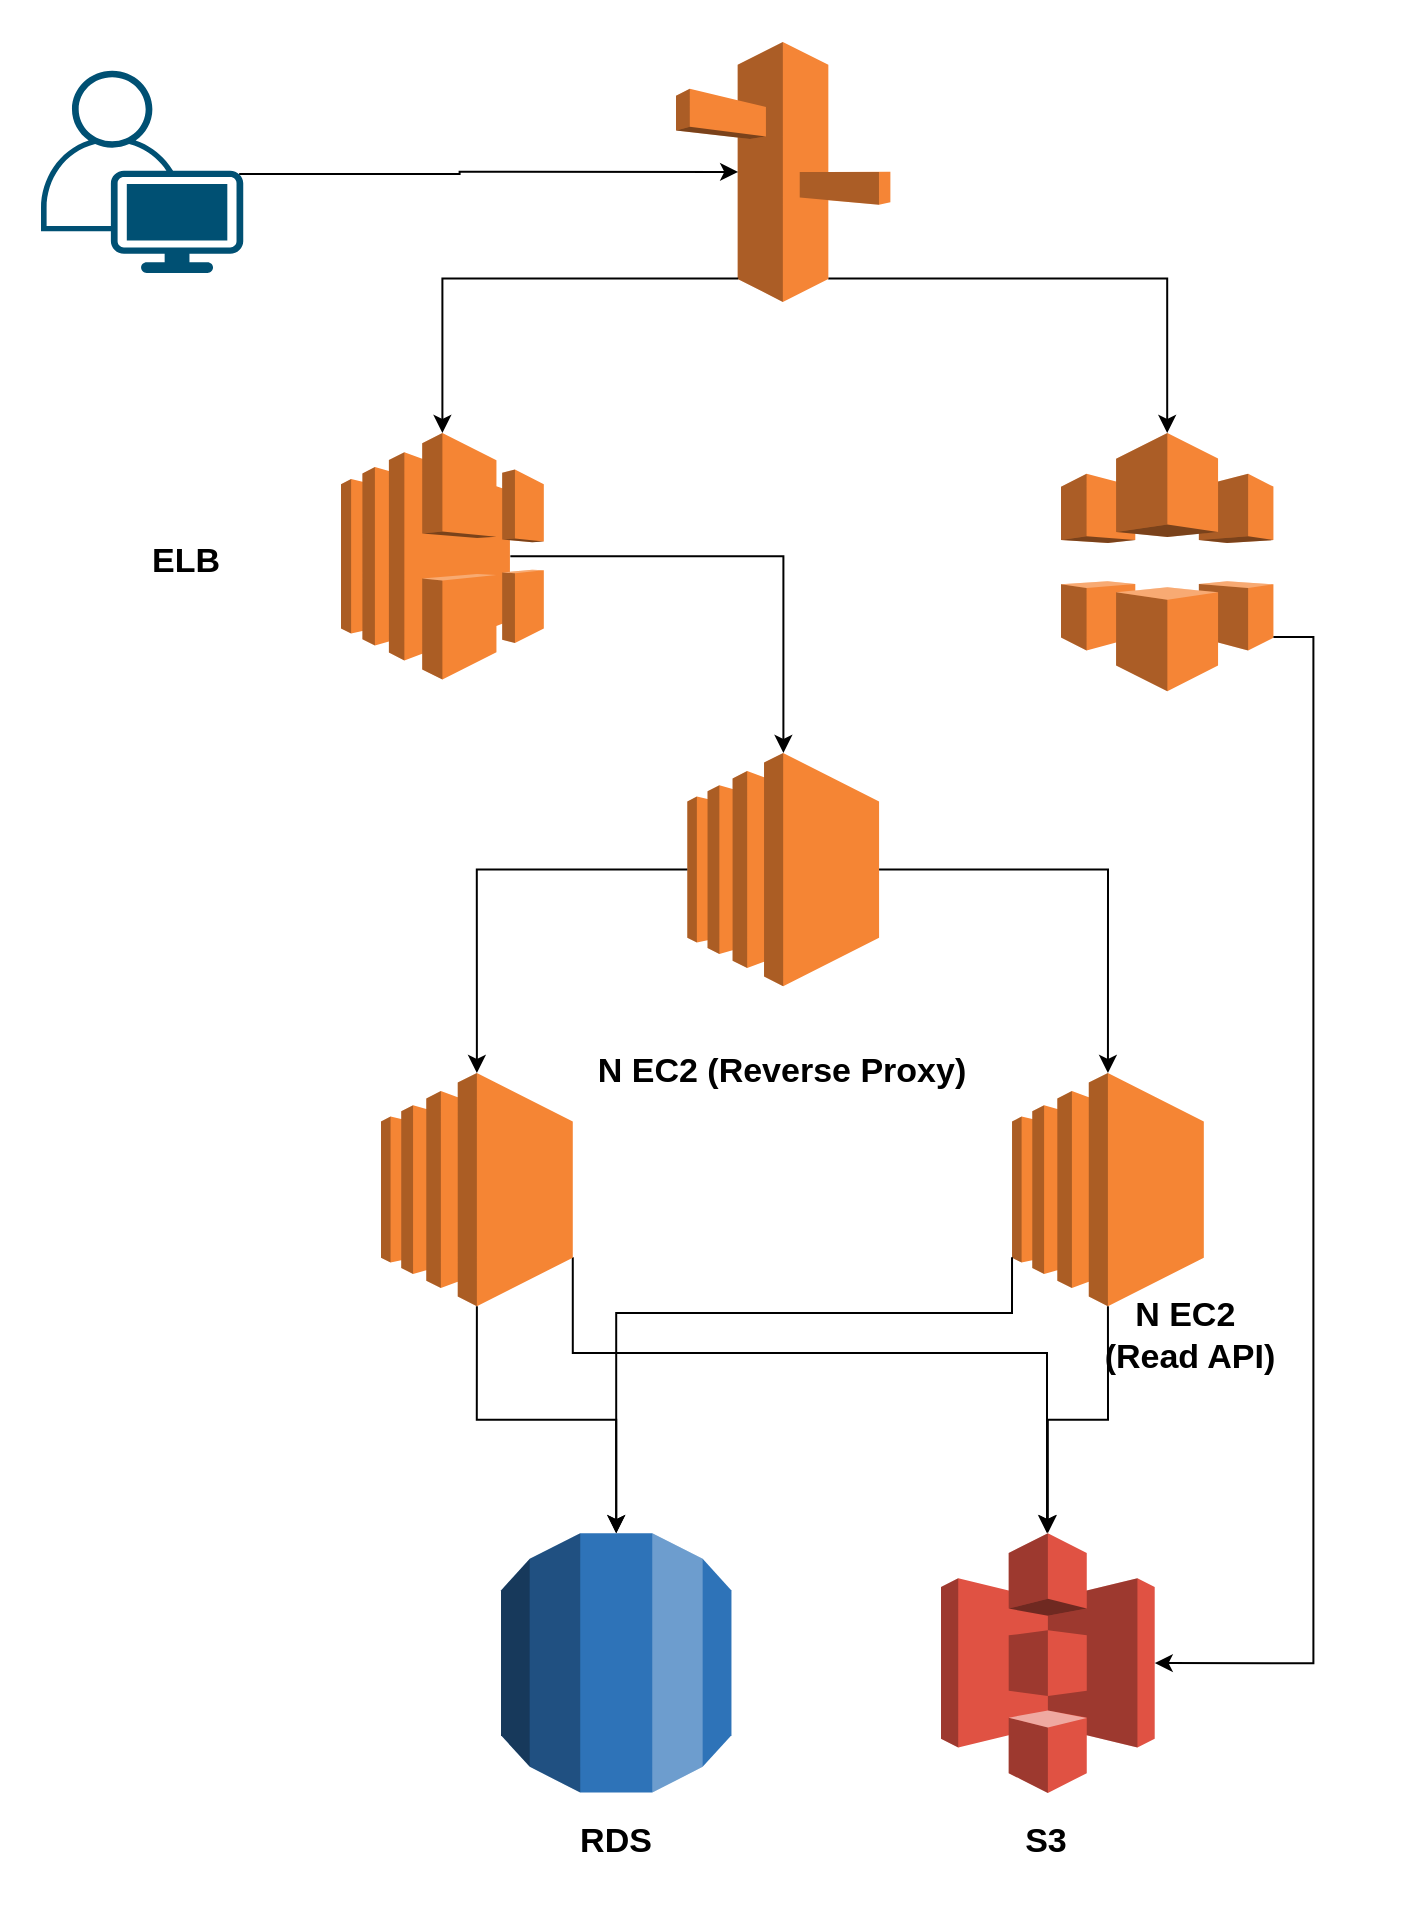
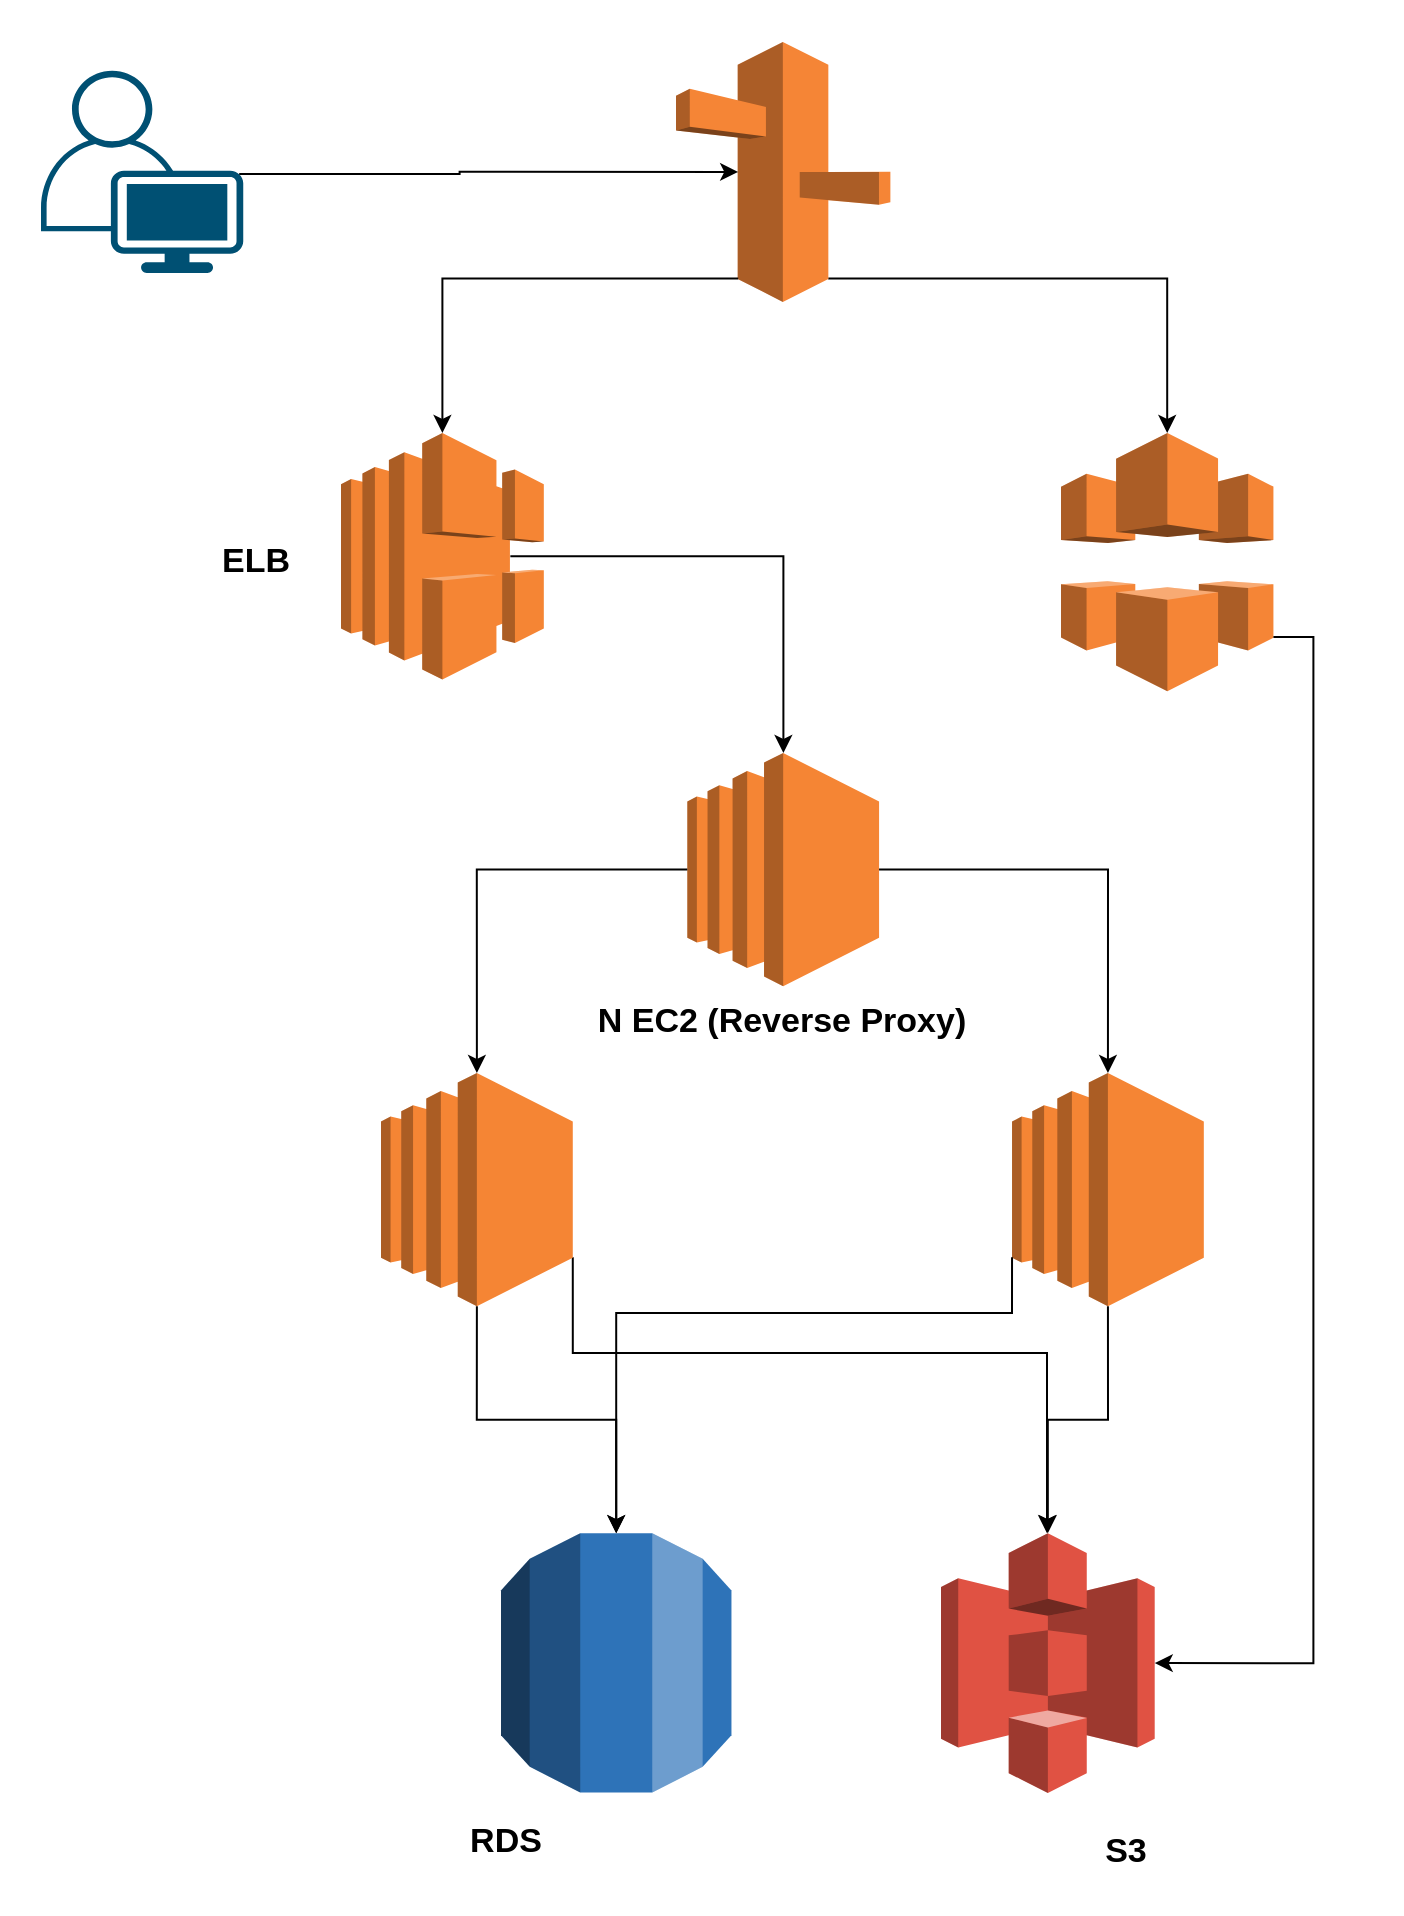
  <mxCell id="0" />
  <mxCell id="1" parent="0" />
  <mxCell id="2" value="" style="points=[[0.35,0,0],[0.98,0.51,0],[1,0.71,0],[0.67,1,0],[0,0.795,0],[0,0.65,0]];verticalLabelPosition=bottom;sketch=0;html=1;verticalAlign=top;aspect=fixed;align=center;pointerEvents=1;shape=mxgraph.cisco19.user;fillColor=#005073;strokeColor=none;fontStyle=0;strokeWidth=19;" vertex="1" parent="1"><mxGeometry x="20" y="34.88" width="101.12" height="101.12" as="geometry" /></mxCell>
  <mxCell id="3" value="" style="outlineConnect=0;dashed=0;verticalLabelPosition=bottom;verticalAlign=top;align=center;html=1;shape=mxgraph.aws3.ec2;fillColor=#F58534;gradientColor=none;" vertex="1" parent="1"><mxGeometry x="343.15" y="376" width="95.89" height="116.57" as="geometry" /></mxCell>
  <mxCell id="4" style="edgeStyle=orthogonalEdgeStyle;rounded=0;orthogonalLoop=1;jettySize=auto;html=1;exitX=0.71;exitY=0.91;exitDx=0;exitDy=0;exitPerimeter=0;" edge="1" parent="1" source="5" target="11"><mxGeometry relative="1" as="geometry" /></mxCell>
  <mxCell id="5" value="" style="outlineConnect=0;dashed=0;verticalLabelPosition=bottom;verticalAlign=top;align=center;html=1;shape=mxgraph.aws3.route_53;fillColor=#F58536;gradientColor=none;" vertex="1" parent="1"><mxGeometry x="337.5" y="20.44" width="107.19" height="130" as="geometry" /></mxCell>
- <mxCell id="6" value="N EC2 (Reverse Proxy)" style="text;html=1;align=center;verticalAlign=middle;whiteSpace=wrap;rounded=0;fontStyle=1;fontSize=17;" vertex="1" parent="1"><mxGeometry x="293.05" y="521" width="196.09" height="30" as="geometry" /></mxCell>
+ <mxCell id="6" value="N EC2 (Reverse Proxy)" style="text;html=1;align=center;verticalAlign=middle;whiteSpace=wrap;rounded=0;fontStyle=1;fontSize=17;" vertex="1" parent="1"><mxGeometry x="293.05" y="496" width="196.09" height="30" as="geometry" /></mxCell>
  <mxCell id="7" value="" style="outlineConnect=0;dashed=0;verticalLabelPosition=bottom;verticalAlign=top;align=center;html=1;shape=mxgraph.aws3.s3;fillColor=#E05243;gradientColor=none;" vertex="1" parent="1"><mxGeometry x="470" y="766.11" width="106.85" height="129.89" as="geometry" /></mxCell>
  <mxCell id="8" value="" style="outlineConnect=0;dashed=0;verticalLabelPosition=bottom;verticalAlign=top;align=center;html=1;shape=mxgraph.aws3.rds;fillColor=#2E73B8;gradientColor=none;" vertex="1" parent="1"><mxGeometry x="250" y="766.11" width="115.23" height="129.64" as="geometry" /></mxCell>
- <mxCell id="9" value="RDS" style="text;html=1;align=center;verticalAlign=middle;whiteSpace=wrap;rounded=0;fontStyle=1;fontSize=17;" vertex="1" parent="1"><mxGeometry x="265.52" y="906" width="84.19" height="30" as="geometry" /></mxCell>
- <mxCell id="10" value="S3" style="text;html=1;align=center;verticalAlign=middle;whiteSpace=wrap;rounded=0;fontStyle=1;fontSize=17;" vertex="1" parent="1"><mxGeometry x="481.33" y="906" width="84.19" height="30" as="geometry" /></mxCell>
+ <mxCell id="9" value="RDS" style="text;html=1;align=center;verticalAlign=middle;whiteSpace=wrap;rounded=0;fontStyle=1;fontSize=17;" vertex="1" parent="1"><mxGeometry x="210.52" y="906" width="84.19" height="30" as="geometry" /></mxCell>
+ <mxCell id="10" value="S3" style="text;html=1;align=center;verticalAlign=middle;whiteSpace=wrap;rounded=0;fontStyle=1;fontSize=17;" vertex="1" parent="1"><mxGeometry x="521.33" y="911" width="84.19" height="30" as="geometry" /></mxCell>
  <mxCell id="11" value="" style="outlineConnect=0;dashed=0;verticalLabelPosition=bottom;verticalAlign=top;align=center;html=1;shape=mxgraph.aws3.cloudfront;fillColor=#F58536;gradientColor=none;" vertex="1" parent="1"><mxGeometry x="530" y="216" width="106.21" height="129.12" as="geometry" /></mxCell>
  <mxCell id="12" style="edgeStyle=orthogonalEdgeStyle;rounded=0;orthogonalLoop=1;jettySize=auto;html=1;exitX=0.835;exitY=0.5;exitDx=0;exitDy=0;exitPerimeter=0;" edge="1" parent="1" source="13" target="3"><mxGeometry relative="1" as="geometry" /></mxCell>
  <mxCell id="13" value="" style="outlineConnect=0;dashed=0;verticalLabelPosition=bottom;verticalAlign=top;align=center;html=1;shape=mxgraph.aws3.elastic_load_balancing;fillColor=#F58534;gradientColor=none;" vertex="1" parent="1"><mxGeometry x="170" y="216" width="101.41" height="123.28" as="geometry" /></mxCell>
  <mxCell id="14" style="edgeStyle=orthogonalEdgeStyle;rounded=0;orthogonalLoop=1;jettySize=auto;html=1;exitX=0.98;exitY=0.51;exitDx=0;exitDy=0;exitPerimeter=0;entryX=0.29;entryY=0.5;entryDx=0;entryDy=0;entryPerimeter=0;" edge="1" parent="1" source="2" target="5"><mxGeometry relative="1" as="geometry" /></mxCell>
  <mxCell id="15" value="" style="outlineConnect=0;dashed=0;verticalLabelPosition=bottom;verticalAlign=top;align=center;html=1;shape=mxgraph.aws3.ec2;fillColor=#F58534;gradientColor=none;" vertex="1" parent="1"><mxGeometry x="505.52" y="536" width="95.89" height="116.57" as="geometry" /></mxCell>
  <mxCell id="16" style="edgeStyle=orthogonalEdgeStyle;rounded=0;orthogonalLoop=1;jettySize=auto;html=1;exitX=1;exitY=0.79;exitDx=0;exitDy=0;exitPerimeter=0;" edge="1" parent="1" source="17" target="7"><mxGeometry relative="1" as="geometry"><Array as="points"><mxPoint x="286" y="676" /><mxPoint x="523" y="676" /></Array></mxGeometry></mxCell>
  <mxCell id="17" value="" style="outlineConnect=0;dashed=0;verticalLabelPosition=bottom;verticalAlign=top;align=center;html=1;shape=mxgraph.aws3.ec2;fillColor=#F58534;gradientColor=none;" vertex="1" parent="1"><mxGeometry x="190" y="536" width="95.89" height="116.57" as="geometry" /></mxCell>
- <mxCell id="18" value="ELB" style="text;html=1;align=center;verticalAlign=middle;whiteSpace=wrap;rounded=0;fontStyle=1;fontSize=17;" vertex="1" parent="1"><mxGeometry x="50.81" y="265.56" width="84.19" height="30" as="geometry" /></mxCell>
+ <mxCell id="18" value="ELB" style="text;html=1;align=center;verticalAlign=middle;whiteSpace=wrap;rounded=0;fontStyle=1;fontSize=17;" vertex="1" parent="1"><mxGeometry x="85.81" y="265.56" width="84.19" height="30" as="geometry" /></mxCell>
  <mxCell id="19" style="edgeStyle=orthogonalEdgeStyle;rounded=0;orthogonalLoop=1;jettySize=auto;html=1;exitX=0.29;exitY=0.91;exitDx=0;exitDy=0;exitPerimeter=0;entryX=0.5;entryY=0;entryDx=0;entryDy=0;entryPerimeter=0;" edge="1" parent="1" source="5" target="13"><mxGeometry relative="1" as="geometry" /></mxCell>
  <mxCell id="20" style="edgeStyle=orthogonalEdgeStyle;rounded=0;orthogonalLoop=1;jettySize=auto;html=1;exitX=0;exitY=0.5;exitDx=0;exitDy=0;exitPerimeter=0;entryX=0.5;entryY=0;entryDx=0;entryDy=0;entryPerimeter=0;" edge="1" parent="1" source="3" target="17"><mxGeometry relative="1" as="geometry" /></mxCell>
  <mxCell id="21" style="edgeStyle=orthogonalEdgeStyle;rounded=0;orthogonalLoop=1;jettySize=auto;html=1;exitX=1;exitY=0.5;exitDx=0;exitDy=0;exitPerimeter=0;entryX=0.5;entryY=0;entryDx=0;entryDy=0;entryPerimeter=0;" edge="1" parent="1" source="3" target="15"><mxGeometry relative="1" as="geometry" /></mxCell>
- <mxCell id="22" value="N EC2&amp;nbsp;&lt;div&gt;(Read API)&lt;/div&gt;" style="text;html=1;align=center;verticalAlign=middle;whiteSpace=wrap;rounded=0;fontStyle=1;fontSize=17;" vertex="1" parent="1"><mxGeometry x="510" y="652.57" width="170" height="30" as="geometry" /></mxCell>
  <mxCell id="23" style="edgeStyle=orthogonalEdgeStyle;rounded=0;orthogonalLoop=1;jettySize=auto;html=1;exitX=0.5;exitY=1;exitDx=0;exitDy=0;exitPerimeter=0;entryX=0.5;entryY=0;entryDx=0;entryDy=0;entryPerimeter=0;" edge="1" parent="1" source="15" target="7"><mxGeometry relative="1" as="geometry" /></mxCell>
  <mxCell id="24" style="edgeStyle=orthogonalEdgeStyle;rounded=0;orthogonalLoop=1;jettySize=auto;html=1;exitX=0;exitY=0.79;exitDx=0;exitDy=0;exitPerimeter=0;entryX=0.5;entryY=0;entryDx=0;entryDy=0;entryPerimeter=0;" edge="1" parent="1" source="15" target="8"><mxGeometry relative="1" as="geometry"><Array as="points"><mxPoint x="506" y="656" /><mxPoint x="308" y="656" /></Array></mxGeometry></mxCell>
  <mxCell id="25" style="edgeStyle=orthogonalEdgeStyle;rounded=0;orthogonalLoop=1;jettySize=auto;html=1;exitX=0.5;exitY=1;exitDx=0;exitDy=0;exitPerimeter=0;entryX=0.5;entryY=0;entryDx=0;entryDy=0;entryPerimeter=0;" edge="1" parent="1" source="17" target="8"><mxGeometry relative="1" as="geometry" /></mxCell>
  <mxCell id="26" style="edgeStyle=orthogonalEdgeStyle;rounded=0;orthogonalLoop=1;jettySize=auto;html=1;exitX=1;exitY=0.79;exitDx=0;exitDy=0;exitPerimeter=0;entryX=1;entryY=0.5;entryDx=0;entryDy=0;entryPerimeter=0;" edge="1" parent="1" source="11" target="7"><mxGeometry relative="1" as="geometry" /></mxCell>
